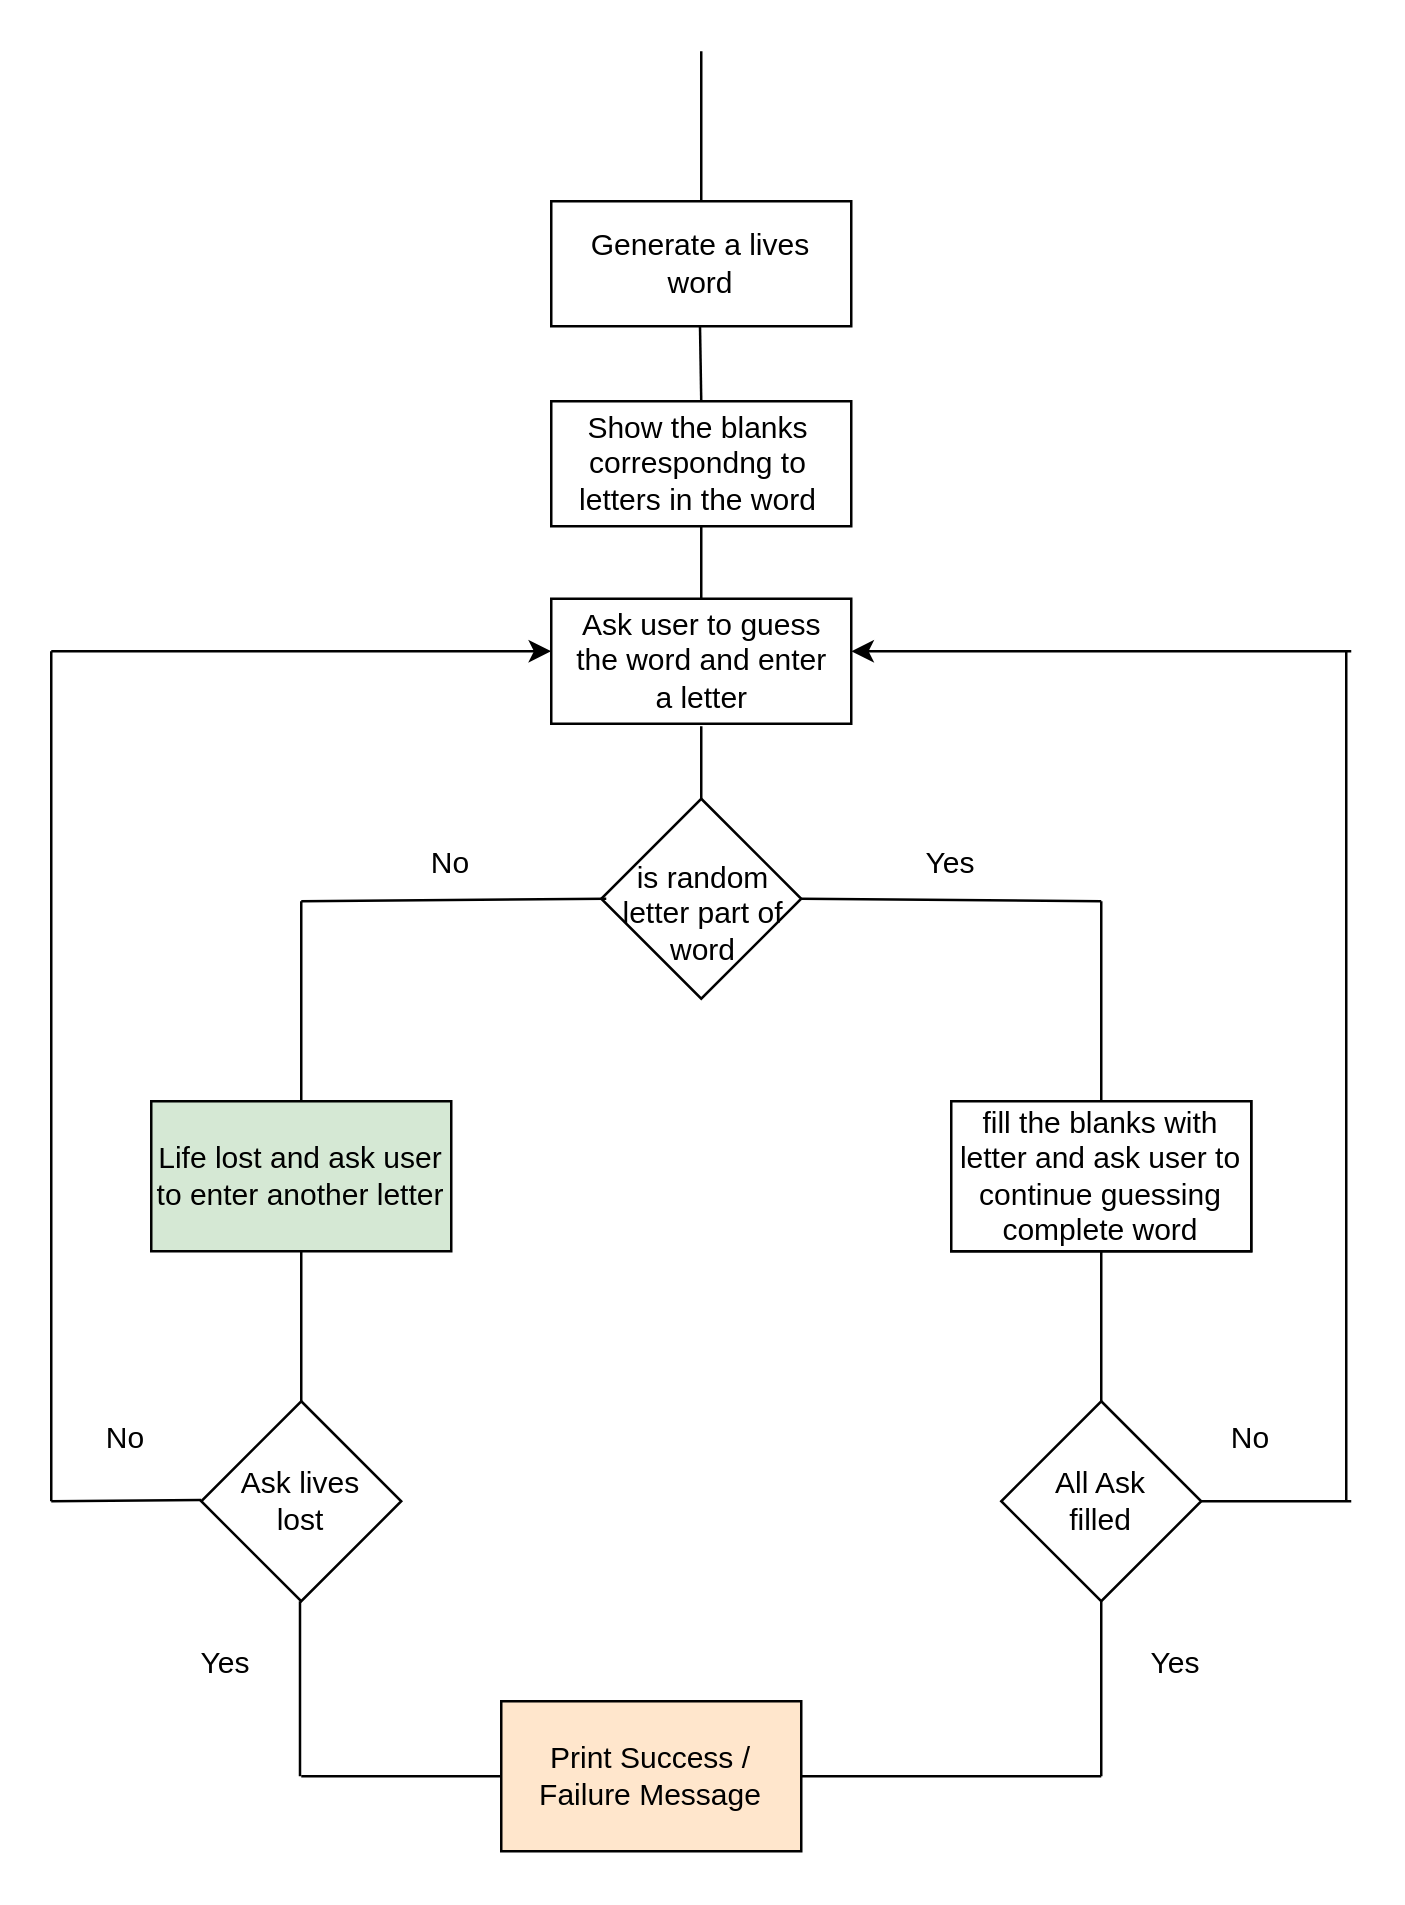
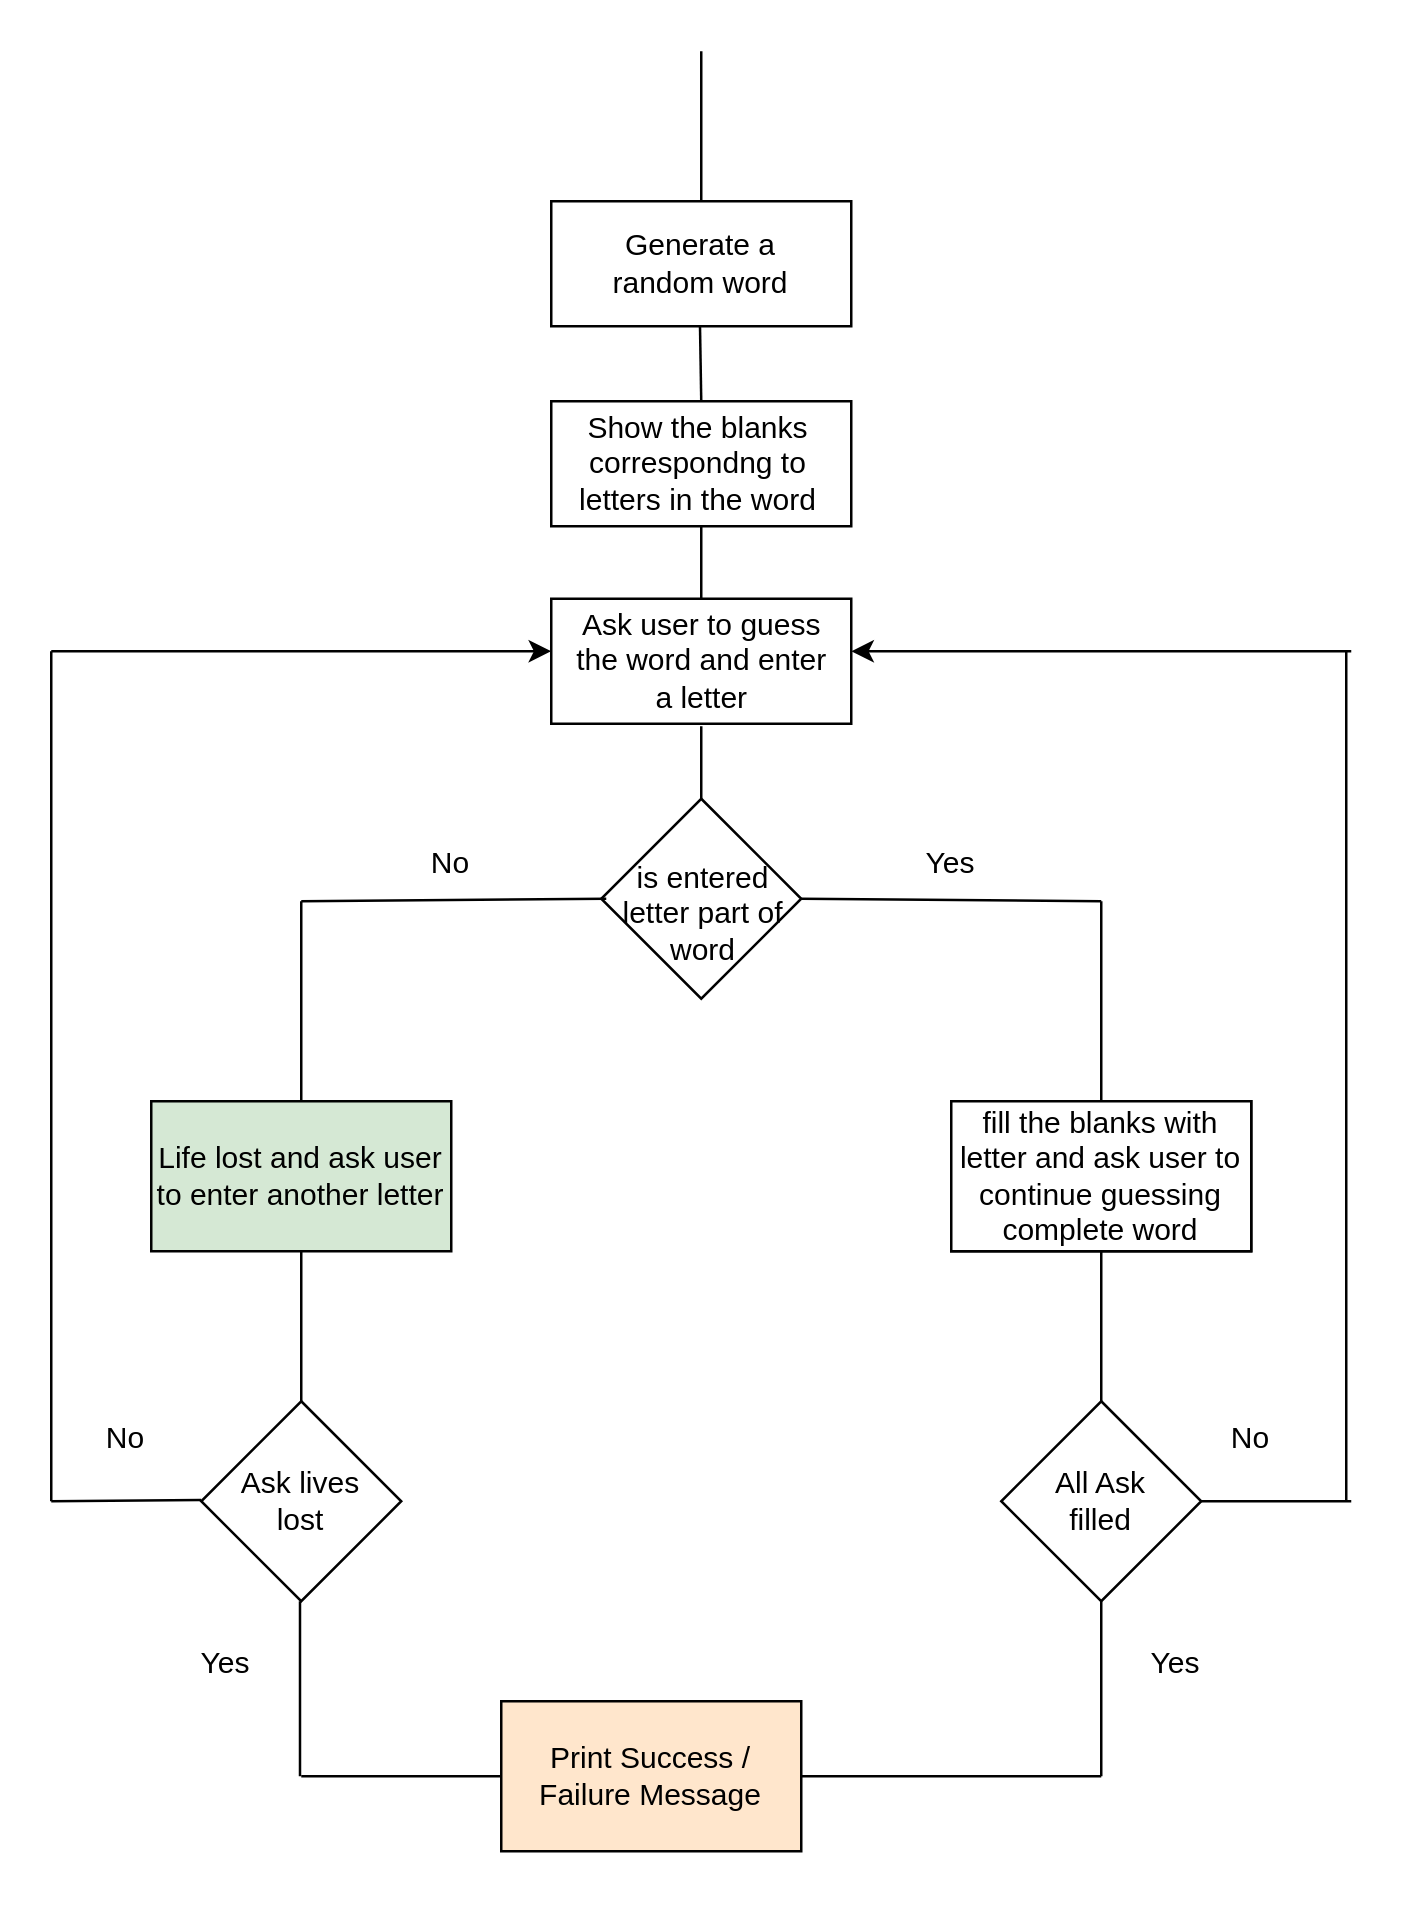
  <mxCell id="0" />
  <mxCell id="1" parent="0" />
  <mxCell id="2" value="" style="rounded=0;whiteSpace=wrap;html=1;" parent="1" vertex="1"><mxGeometry x="220" y="80" width="120" height="50" as="geometry" /></mxCell>
  <mxCell id="3" value="" style="endArrow=none;html=1;rounded=0;entryX=0.25;entryY=0;entryDx=0;entryDy=0;" parent="1" edge="1"><mxGeometry width="50" height="50" relative="1" as="geometry"><mxPoint x="280" y="80" as="sourcePoint" /><mxPoint x="280" y="20" as="targetPoint" /></mxGeometry></mxCell>
  <mxCell id="4" value="" style="rounded=0;whiteSpace=wrap;html=1;" parent="1" vertex="1"><mxGeometry x="220" y="160" width="120" height="50" as="geometry" /></mxCell>
  <mxCell id="5" value="" style="endArrow=none;html=1;rounded=0;entryX=0.25;entryY=0;entryDx=0;entryDy=0;" parent="1" edge="1"><mxGeometry width="50" height="50" relative="1" as="geometry"><mxPoint x="280" y="160" as="sourcePoint" /><mxPoint x="279.5" y="130" as="targetPoint" /></mxGeometry></mxCell>
- <mxCell id="6" value="Generate a lives word" style="text;html=1;align=center;verticalAlign=middle;whiteSpace=wrap;rounded=0;" parent="1" vertex="1"><mxGeometry x="230" y="90" width="100" height="30" as="geometry" /></mxCell>
+ <mxCell id="6" value="Generate a random word" style="text;html=1;align=center;verticalAlign=middle;whiteSpace=wrap;rounded=0;" parent="1" vertex="1"><mxGeometry x="230" y="90" width="100" height="30" as="geometry" /></mxCell>
  <mxCell id="7" value="Show the blanks correspondng to letters in the word" style="text;html=1;align=center;verticalAlign=middle;whiteSpace=wrap;rounded=0;" parent="1" vertex="1"><mxGeometry x="219" y="170" width="120" height="30" as="geometry" /></mxCell>
  <mxCell id="8" value="" style="rounded=0;whiteSpace=wrap;html=1;" parent="1" vertex="1"><mxGeometry x="220" y="239" width="120" height="50" as="geometry" /></mxCell>
  <mxCell id="9" value="" style="endArrow=none;html=1;rounded=0;" parent="1" edge="1"><mxGeometry width="50" height="50" relative="1" as="geometry"><mxPoint x="280" y="239" as="sourcePoint" /><mxPoint x="280" y="210" as="targetPoint" /></mxGeometry></mxCell>
  <mxCell id="10" value="Ask user to guess the word and enter a letter" style="text;html=1;align=center;verticalAlign=middle;whiteSpace=wrap;rounded=0;" parent="1" vertex="1"><mxGeometry x="225" y="249" width="111" height="30" as="geometry" /></mxCell>
  <mxCell id="11" value="" style="rhombus;whiteSpace=wrap;html=1;" parent="1" vertex="1"><mxGeometry x="240" y="319" width="80" height="80" as="geometry" /></mxCell>
  <mxCell id="12" value="" style="endArrow=none;html=1;rounded=0;" parent="1" edge="1"><mxGeometry width="50" height="50" relative="1" as="geometry"><mxPoint x="280" y="319" as="sourcePoint" /><mxPoint x="280" y="290" as="targetPoint" /></mxGeometry></mxCell>
- <mxCell id="13" value="is random letter part of word" style="text;html=1;align=center;verticalAlign=middle;whiteSpace=wrap;rounded=0;" parent="1" vertex="1"><mxGeometry x="246" y="350" width="70" height="30" as="geometry" /></mxCell>
+ <mxCell id="13" value="is entered letter part of word" style="text;html=1;align=center;verticalAlign=middle;whiteSpace=wrap;rounded=0;" parent="1" vertex="1"><mxGeometry x="246" y="350" width="70" height="30" as="geometry" /></mxCell>
  <mxCell id="14" value="" style="endArrow=none;html=1;rounded=0;exitX=1;exitY=0.5;exitDx=0;exitDy=0;" parent="1" source="11" edge="1"><mxGeometry width="50" height="50" relative="1" as="geometry"><mxPoint x="319" y="357.5" as="sourcePoint" /><mxPoint x="440" y="360" as="targetPoint" /></mxGeometry></mxCell>
  <mxCell id="15" value="" style="endArrow=none;html=1;rounded=0;" parent="1" edge="1"><mxGeometry width="50" height="50" relative="1" as="geometry"><mxPoint x="120" y="360" as="sourcePoint" /><mxPoint x="242" y="359" as="targetPoint" /></mxGeometry></mxCell>
  <mxCell id="16" value="" style="endArrow=none;html=1;rounded=0;" parent="1" edge="1"><mxGeometry width="50" height="50" relative="1" as="geometry"><mxPoint x="120" y="360" as="sourcePoint" /><mxPoint x="120" y="560" as="targetPoint" /></mxGeometry></mxCell>
  <mxCell id="17" value="" style="endArrow=none;html=1;rounded=0;" parent="1" edge="1"><mxGeometry width="50" height="50" relative="1" as="geometry"><mxPoint x="440" y="360" as="sourcePoint" /><mxPoint x="440" y="560" as="targetPoint" /></mxGeometry></mxCell>
  <mxCell id="18" value="No" style="text;html=1;align=center;verticalAlign=middle;whiteSpace=wrap;rounded=0;" parent="1" vertex="1"><mxGeometry x="150" y="330" width="60" height="30" as="geometry" /></mxCell>
  <mxCell id="19" value="Yes" style="text;html=1;align=center;verticalAlign=middle;whiteSpace=wrap;rounded=0;" parent="1" vertex="1"><mxGeometry x="350" y="330" width="60" height="30" as="geometry" /></mxCell>
  <mxCell id="20" value="Life lost and ask user to enter another letter" style="rounded=0;whiteSpace=wrap;html=1;fillColor=#d5e8d4;" parent="1" vertex="1"><mxGeometry x="60" y="440" width="120" height="60" as="geometry" /></mxCell>
  <mxCell id="21" value="" style="rounded=0;whiteSpace=wrap;html=1;" parent="1" vertex="1"><mxGeometry x="380" y="440" width="120" height="60" as="geometry" /></mxCell>
  <mxCell id="22" value="fill the blanks with letter and ask user to continue guessing complete word" style="rounded=0;whiteSpace=wrap;html=1;" parent="1" vertex="1"><mxGeometry x="380" y="440" width="120" height="60" as="geometry" /></mxCell>
  <mxCell id="23" value="" style="endArrow=none;html=1;rounded=0;" parent="1" edge="1"><mxGeometry width="50" height="50" relative="1" as="geometry"><mxPoint x="538" y="260" as="sourcePoint" /><mxPoint x="538" y="600" as="targetPoint" /></mxGeometry></mxCell>
  <mxCell id="24" value="" style="endArrow=none;html=1;rounded=0;" parent="1" edge="1"><mxGeometry width="50" height="50" relative="1" as="geometry"><mxPoint x="20" y="260" as="sourcePoint" /><mxPoint x="20" y="600" as="targetPoint" /></mxGeometry></mxCell>
  <mxCell id="25" value="" style="endArrow=none;html=1;rounded=0;" parent="1" edge="1"><mxGeometry width="50" height="50" relative="1" as="geometry"><mxPoint x="480" y="600" as="sourcePoint" /><mxPoint x="540" y="600" as="targetPoint" /></mxGeometry></mxCell>
  <mxCell id="26" value="" style="endArrow=classic;html=1;rounded=0;" parent="1" edge="1"><mxGeometry width="50" height="50" relative="1" as="geometry"><mxPoint x="20" y="260" as="sourcePoint" /><mxPoint x="220" y="260" as="targetPoint" /></mxGeometry></mxCell>
  <mxCell id="27" value="" style="endArrow=classic;html=1;rounded=0;" parent="1" edge="1"><mxGeometry width="50" height="50" relative="1" as="geometry"><mxPoint x="540" y="260" as="sourcePoint" /><mxPoint x="340" y="260" as="targetPoint" /></mxGeometry></mxCell>
  <mxCell id="28" value="No" style="text;html=1;align=center;verticalAlign=middle;whiteSpace=wrap;rounded=0;" parent="1" vertex="1"><mxGeometry x="470" y="560" width="60" height="30" as="geometry" /></mxCell>
  <mxCell id="29" value="Print Success / Failure Message" style="rounded=0;whiteSpace=wrap;html=1;fillColor=#ffe6cc;" parent="1" vertex="1"><mxGeometry x="200" y="680" width="120" height="60" as="geometry" /></mxCell>
  <mxCell id="30" value="" style="endArrow=none;html=1;rounded=0;entryX=0;entryY=0.5;entryDx=0;entryDy=0;" parent="1" target="29" edge="1"><mxGeometry width="50" height="50" relative="1" as="geometry"><mxPoint x="120" y="710" as="sourcePoint" /><mxPoint x="252" y="369" as="targetPoint" /></mxGeometry></mxCell>
  <mxCell id="31" value="" style="rhombus;whiteSpace=wrap;html=1;" parent="1" vertex="1"><mxGeometry x="80" y="560" width="80" height="80" as="geometry" /></mxCell>
  <mxCell id="32" value="" style="endArrow=none;html=1;rounded=0;exitX=1;exitY=0.5;exitDx=0;exitDy=0;" parent="1" source="29" edge="1"><mxGeometry width="50" height="50" relative="1" as="geometry"><mxPoint x="130" y="570" as="sourcePoint" /><mxPoint x="440" y="710" as="targetPoint" /></mxGeometry></mxCell>
  <mxCell id="33" value="Ask lives lost" style="text;html=1;align=center;verticalAlign=middle;whiteSpace=wrap;rounded=0;" parent="1" vertex="1"><mxGeometry x="90" y="585" width="60" height="30" as="geometry" /></mxCell>
  <mxCell id="34" value="" style="rhombus;whiteSpace=wrap;html=1;" parent="1" vertex="1"><mxGeometry x="400" y="560" width="80" height="80" as="geometry" /></mxCell>
  <mxCell id="35" value="" style="endArrow=none;html=1;rounded=0;" parent="1" edge="1"><mxGeometry width="50" height="50" relative="1" as="geometry"><mxPoint x="20" y="600" as="sourcePoint" /><mxPoint x="80" y="599.5" as="targetPoint" /></mxGeometry></mxCell>
  <mxCell id="36" value="All Ask filled" style="text;html=1;align=center;verticalAlign=middle;whiteSpace=wrap;rounded=0;" parent="1" vertex="1"><mxGeometry x="410" y="585" width="60" height="30" as="geometry" /></mxCell>
  <mxCell id="37" value="No" style="text;html=1;align=center;verticalAlign=middle;whiteSpace=wrap;rounded=0;" parent="1" vertex="1"><mxGeometry x="20" y="560" width="60" height="30" as="geometry" /></mxCell>
  <mxCell id="38" value="" style="endArrow=none;html=1;rounded=0;exitX=0.5;exitY=1;exitDx=0;exitDy=0;" parent="1" source="34" edge="1"><mxGeometry width="50" height="50" relative="1" as="geometry"><mxPoint x="450" y="370" as="sourcePoint" /><mxPoint x="440" y="710" as="targetPoint" /></mxGeometry></mxCell>
  <mxCell id="39" value="" style="endArrow=none;html=1;rounded=0;exitX=0.5;exitY=1;exitDx=0;exitDy=0;" parent="1" edge="1"><mxGeometry width="50" height="50" relative="1" as="geometry"><mxPoint x="119.5" y="640" as="sourcePoint" /><mxPoint x="119.5" y="710" as="targetPoint" /></mxGeometry></mxCell>
  <mxCell id="40" value="Yes" style="text;html=1;align=center;verticalAlign=middle;whiteSpace=wrap;rounded=0;" parent="1" vertex="1"><mxGeometry x="60" y="650" width="60" height="30" as="geometry" /></mxCell>
  <mxCell id="41" value="Yes" style="text;html=1;align=center;verticalAlign=middle;whiteSpace=wrap;rounded=0;" parent="1" vertex="1"><mxGeometry x="440" y="650" width="60" height="30" as="geometry" /></mxCell>
